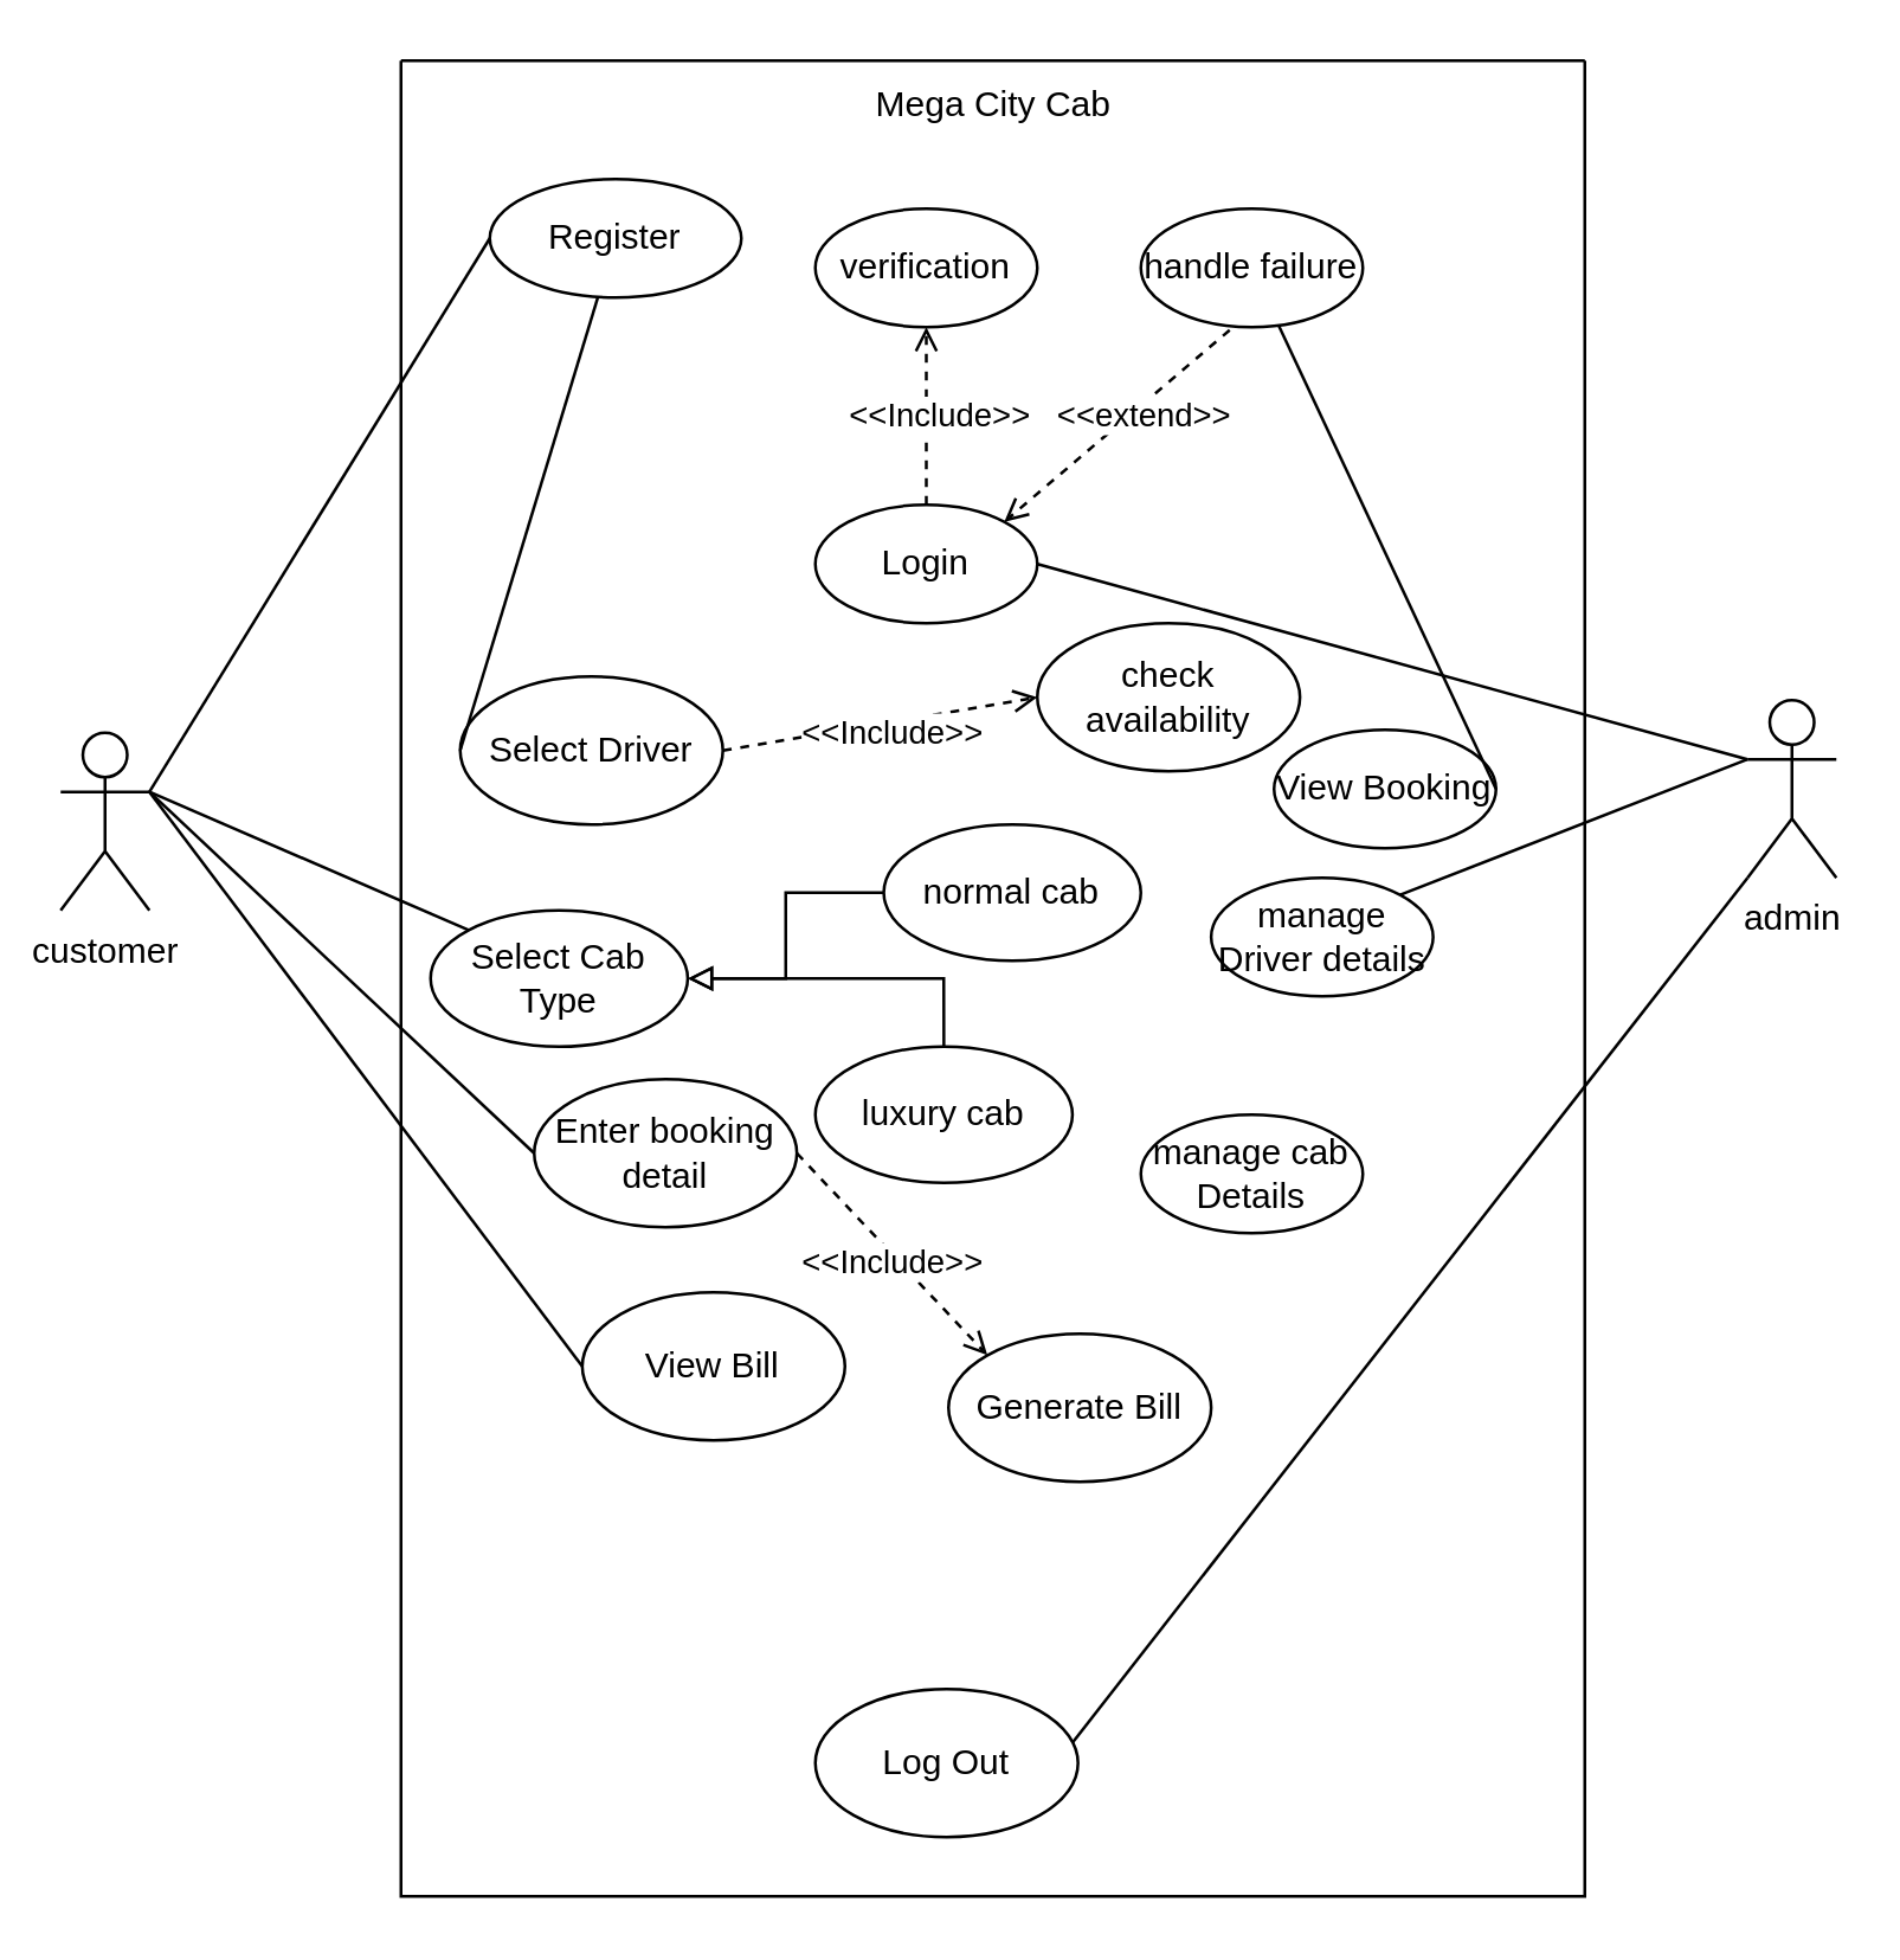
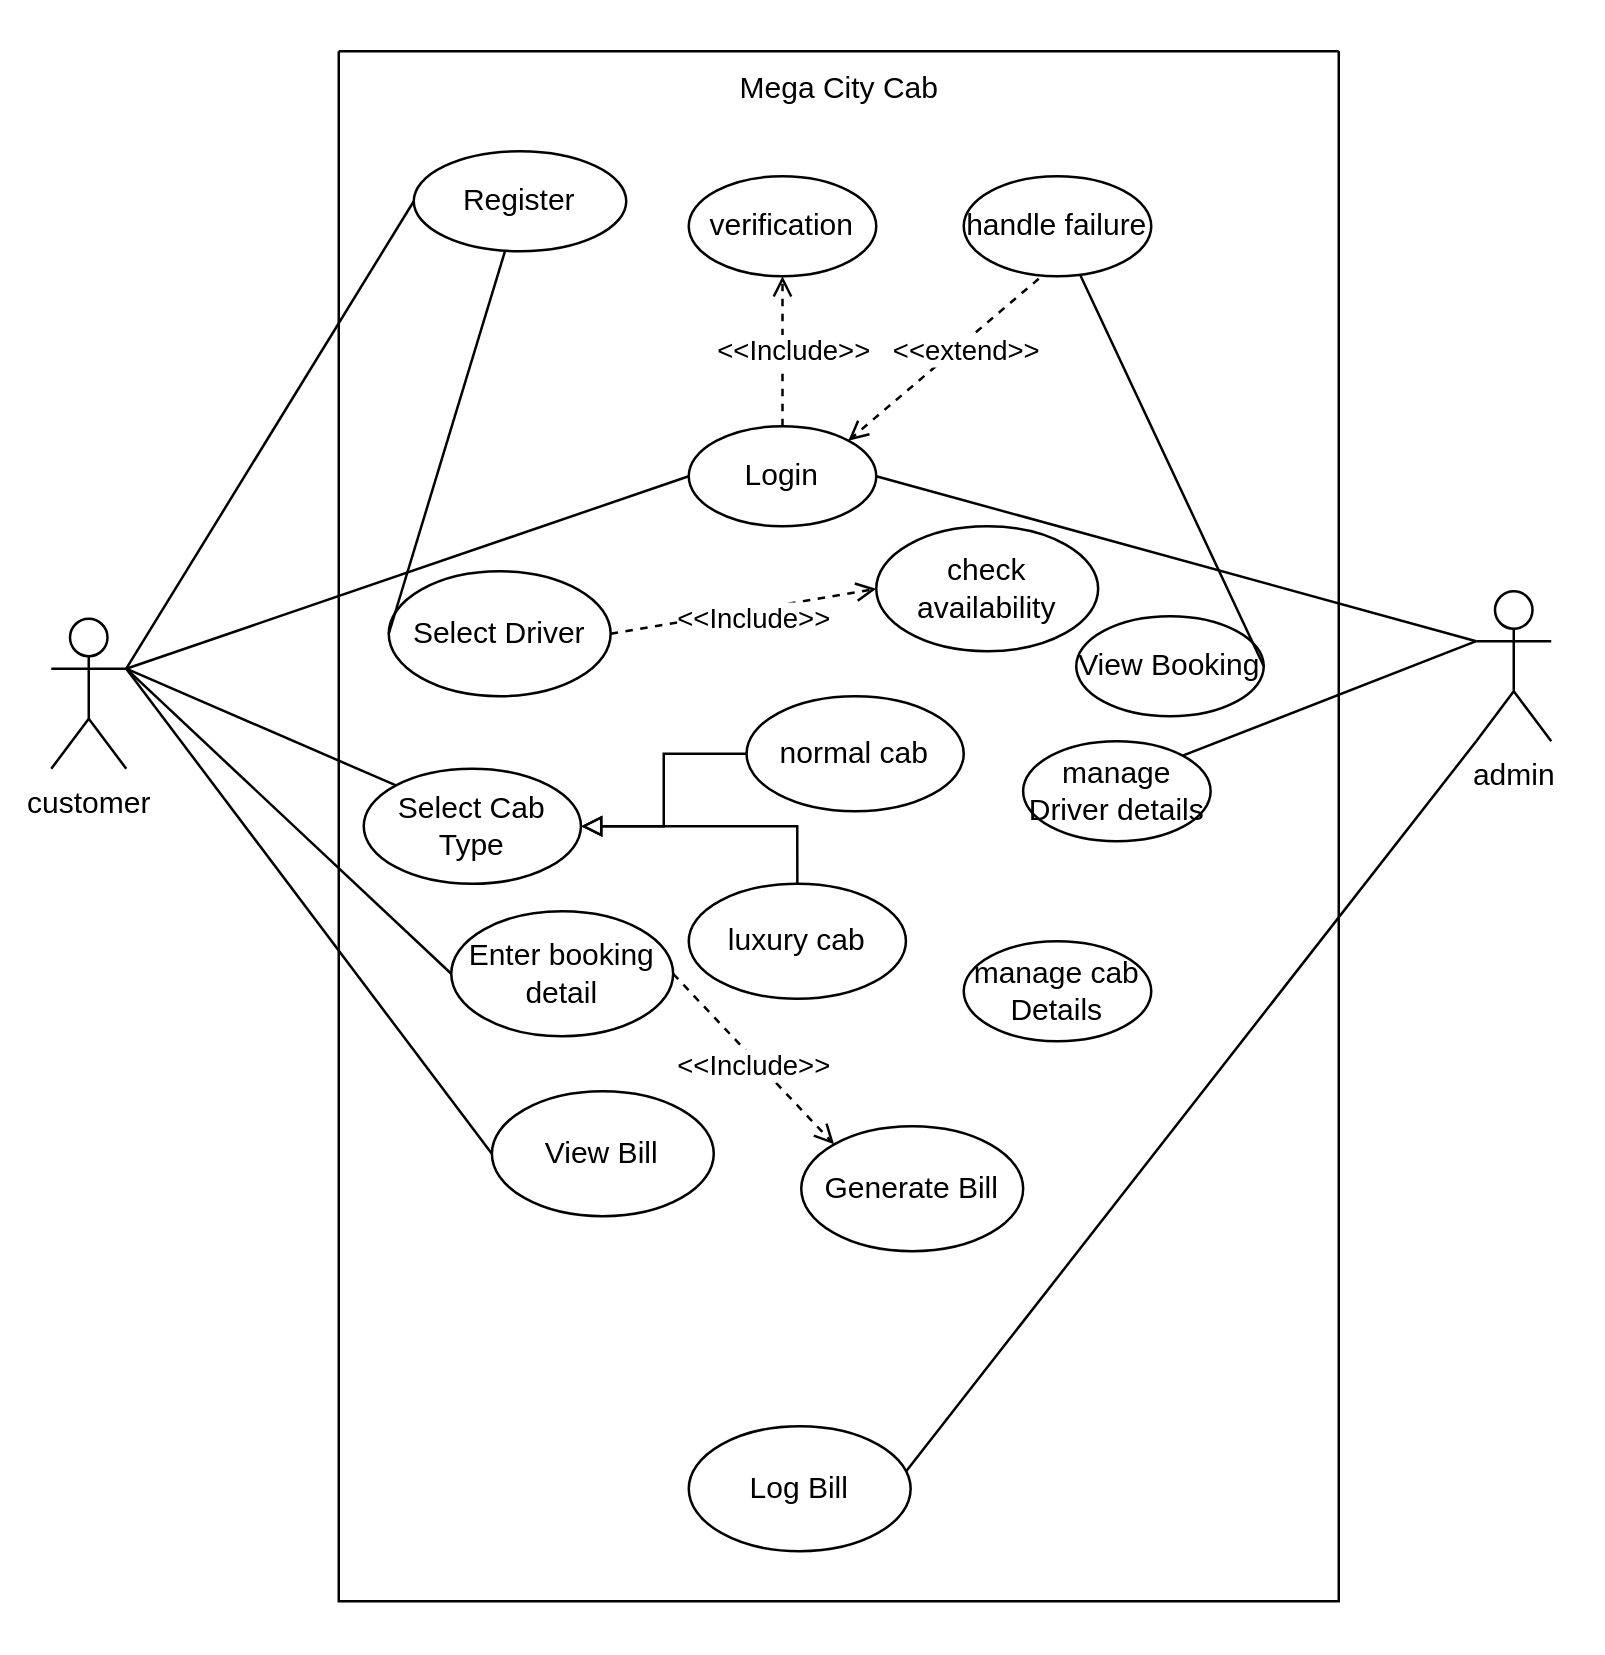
  <mxCell id="0" />
  <mxCell id="1" parent="0" />
  <mxCell id="2" value="" style="swimlane;startSize=0;" vertex="1" parent="1"><mxGeometry x="135" y="20" width="400" height="620" as="geometry" /></mxCell>
  <mxCell id="3" value="Mega City Cab" style="text;html=1;align=center;verticalAlign=middle;resizable=0;points=[];autosize=1;strokeColor=none;fillColor=none;" vertex="1" parent="2"><mxGeometry x="150" width="100" height="30" as="geometry" /></mxCell>
  <mxCell id="4" value="Register" style="ellipse;whiteSpace=wrap;html=1;" vertex="1" parent="2"><mxGeometry x="30" y="40" width="85" height="40" as="geometry" /></mxCell>
  <mxCell id="5" value="Login" style="ellipse;whiteSpace=wrap;html=1;" vertex="1" parent="2"><mxGeometry x="140" y="150" width="75" height="40" as="geometry" /></mxCell>
  <mxCell id="6" value="Enter booking detail" style="ellipse;whiteSpace=wrap;html=1;" vertex="1" parent="2"><mxGeometry x="45" y="344" width="88.75" height="50" as="geometry" /></mxCell>
  <mxCell id="7" value="Select Driver" style="ellipse;whiteSpace=wrap;html=1;" vertex="1" parent="2"><mxGeometry x="20" y="208" width="88.75" height="50" as="geometry" /></mxCell>
  <mxCell id="8" value="Select Cab Type" style="ellipse;whiteSpace=wrap;html=1;" vertex="1" parent="2"><mxGeometry x="10" y="287" width="86.87" height="46" as="geometry" /></mxCell>
  <mxCell id="9" value="handle failure" style="ellipse;whiteSpace=wrap;html=1;" vertex="1" parent="2"><mxGeometry x="250" y="50" width="75" height="40" as="geometry" /></mxCell>
  <mxCell id="10" value="verification" style="ellipse;whiteSpace=wrap;html=1;" vertex="1" parent="2"><mxGeometry x="140" y="50" width="75" height="40" as="geometry" /></mxCell>
  <mxCell id="11" value="" style="endArrow=open;html=1;rounded=0;entryX=0.5;entryY=1;entryDx=0;entryDy=0;exitX=0.5;exitY=0;exitDx=0;exitDy=0;dashed=1;endFill=0;" edge="1" parent="2" source="5" target="10"><mxGeometry width="50" height="50" relative="1" as="geometry"><mxPoint x="160" y="150" as="sourcePoint" /><mxPoint x="210" y="100" as="targetPoint" /></mxGeometry></mxCell>
  <mxCell id="12" value="&amp;lt;&amp;lt;Include&amp;gt;&amp;gt;" style="edgeLabel;html=1;align=center;verticalAlign=middle;resizable=0;points=[];" vertex="1" connectable="0" parent="11"><mxGeometry x="0.033" y="-3" relative="1" as="geometry"><mxPoint x="1" as="offset" /></mxGeometry></mxCell>
  <mxCell id="13" value="" style="endArrow=open;html=1;rounded=0;entryX=1;entryY=0;entryDx=0;entryDy=0;exitX=0.4;exitY=1.025;exitDx=0;exitDy=0;exitPerimeter=0;dashed=1;endFill=0;" edge="1" parent="2" source="9" target="5"><mxGeometry width="50" height="50" relative="1" as="geometry"><mxPoint x="188" y="160" as="sourcePoint" /><mxPoint x="188" y="100" as="targetPoint" /></mxGeometry></mxCell>
  <mxCell id="14" value="&amp;lt;&amp;lt;extend&amp;gt;&amp;gt;" style="edgeLabel;html=1;align=center;verticalAlign=middle;resizable=0;points=[];" vertex="1" connectable="0" parent="13"><mxGeometry x="-0.18" y="2" relative="1" as="geometry"><mxPoint as="offset" /></mxGeometry></mxCell>
  <mxCell id="15" value="check availability" style="ellipse;whiteSpace=wrap;html=1;" vertex="1" parent="2"><mxGeometry x="215" y="190" width="88.75" height="50" as="geometry" /></mxCell>
  <mxCell id="16" value="" style="endArrow=open;html=1;rounded=0;entryX=0;entryY=0.5;entryDx=0;entryDy=0;exitX=1;exitY=0.5;exitDx=0;exitDy=0;dashed=1;endFill=0;" edge="1" parent="2" source="7" target="15"><mxGeometry width="50" height="50" relative="1" as="geometry"><mxPoint x="188" y="160" as="sourcePoint" /><mxPoint x="188" y="100" as="targetPoint" /></mxGeometry></mxCell>
  <mxCell id="17" value="&amp;lt;&amp;lt;Include&amp;gt;&amp;gt;" style="edgeLabel;html=1;align=center;verticalAlign=middle;resizable=0;points=[];" vertex="1" connectable="0" parent="16"><mxGeometry x="0.033" y="-3" relative="1" as="geometry"><mxPoint x="1" as="offset" /></mxGeometry></mxCell>
  <mxCell id="18" style="edgeStyle=orthogonalEdgeStyle;rounded=0;orthogonalLoop=1;jettySize=auto;html=1;entryX=1;entryY=0.5;entryDx=0;entryDy=0;endArrow=block;endFill=0;" edge="1" parent="2" source="19" target="8"><mxGeometry relative="1" as="geometry" /></mxCell>
  <mxCell id="19" value="normal cab" style="ellipse;whiteSpace=wrap;html=1;" vertex="1" parent="2"><mxGeometry x="163.13" y="258" width="86.87" height="46" as="geometry" /></mxCell>
  <mxCell id="20" style="edgeStyle=orthogonalEdgeStyle;rounded=0;orthogonalLoop=1;jettySize=auto;html=1;exitX=0.5;exitY=0;exitDx=0;exitDy=0;entryX=1;entryY=0.5;entryDx=0;entryDy=0;endArrow=block;endFill=0;" edge="1" parent="2" source="21" target="8"><mxGeometry relative="1" as="geometry" /></mxCell>
  <mxCell id="21" value="luxury cab" style="ellipse;whiteSpace=wrap;html=1;" vertex="1" parent="2"><mxGeometry x="140" y="333" width="86.87" height="46" as="geometry" /></mxCell>
  <mxCell id="22" value="Generate Bill" style="ellipse;whiteSpace=wrap;html=1;" vertex="1" parent="2"><mxGeometry x="185" y="430" width="88.75" height="50" as="geometry" /></mxCell>
  <mxCell id="23" value="" style="endArrow=open;html=1;rounded=0;entryX=0;entryY=0;entryDx=0;entryDy=0;exitX=1;exitY=0.5;exitDx=0;exitDy=0;dashed=1;endFill=0;" edge="1" parent="2" source="6" target="22"><mxGeometry width="50" height="50" relative="1" as="geometry"><mxPoint x="188" y="116" as="sourcePoint" /><mxPoint x="188" y="56" as="targetPoint" /></mxGeometry></mxCell>
  <mxCell id="24" value="&amp;lt;&amp;lt;Include&amp;gt;&amp;gt;" style="edgeLabel;html=1;align=center;verticalAlign=middle;resizable=0;points=[];" vertex="1" connectable="0" parent="23"><mxGeometry x="0.033" y="-3" relative="1" as="geometry"><mxPoint x="1" as="offset" /></mxGeometry></mxCell>
  <mxCell id="25" value="View Bill" style="ellipse;whiteSpace=wrap;html=1;" vertex="1" parent="2"><mxGeometry x="61.25" y="416" width="88.75" height="50" as="geometry" /></mxCell>
- <mxCell id="26" value="Log Out" style="ellipse;whiteSpace=wrap;html=1;" vertex="1" parent="2"><mxGeometry x="140" y="550" width="88.75" height="50" as="geometry" /></mxCell>
+ <mxCell id="26" value="Log Bill" style="ellipse;whiteSpace=wrap;html=1;" vertex="1" parent="2"><mxGeometry x="140" y="550" width="88.75" height="50" as="geometry" /></mxCell>
  <mxCell id="27" value="View Booking" style="ellipse;whiteSpace=wrap;html=1;" vertex="1" parent="2"><mxGeometry x="295" y="226" width="75" height="40" as="geometry" /></mxCell>
  <mxCell id="28" value="manage Driver details" style="ellipse;whiteSpace=wrap;html=1;" vertex="1" parent="2"><mxGeometry x="273.75" y="276" width="75" height="40" as="geometry" /></mxCell>
  <mxCell id="29" value="manage cab Details" style="ellipse;whiteSpace=wrap;html=1;" vertex="1" parent="2"><mxGeometry x="250" y="356" width="75" height="40" as="geometry" /></mxCell>
  <mxCell id="30" value="customer" style="shape=umlActor;verticalLabelPosition=bottom;verticalAlign=top;html=1;outlineConnect=0;" vertex="1" parent="1"><mxGeometry x="20" y="247" width="30" height="60" as="geometry" /></mxCell>
  <mxCell id="31" value="admin" style="shape=umlActor;verticalLabelPosition=bottom;verticalAlign=top;html=1;outlineConnect=0;" vertex="1" parent="1"><mxGeometry x="590" y="236" width="30" height="60" as="geometry" /></mxCell>
  <mxCell id="32" value="" style="endArrow=none;html=1;rounded=0;entryX=0;entryY=0.5;entryDx=0;entryDy=0;exitX=1;exitY=0.333;exitDx=0;exitDy=0;exitPerimeter=0;" edge="1" parent="1" source="30" target="4"><mxGeometry width="50" height="50" relative="1" as="geometry"><mxPoint x="-30" y="166" as="sourcePoint" /><mxPoint x="20" y="116" as="targetPoint" /></mxGeometry></mxCell>
+ <mxCell id="33" value="" style="endArrow=none;html=1;rounded=0;entryX=0;entryY=0.5;entryDx=0;entryDy=0;exitX=1;exitY=0.333;exitDx=0;exitDy=0;exitPerimeter=0;" edge="1" parent="1" source="30" target="5"><mxGeometry width="50" height="50" relative="1" as="geometry"><mxPoint x="60" y="266" as="sourcePoint" /><mxPoint x="175" y="90" as="targetPoint" /></mxGeometry></mxCell>
  <mxCell id="34" value="" style="endArrow=none;html=1;rounded=0;exitX=0;exitY=0.5;exitDx=0;exitDy=0;entryX=1;entryY=0.333;entryDx=0;entryDy=0;entryPerimeter=0;" edge="1" parent="1" source="25" target="30"><mxGeometry width="50" height="50" relative="1" as="geometry"><mxPoint x="-40" y="436" as="sourcePoint" /><mxPoint x="60" y="266" as="targetPoint" /></mxGeometry></mxCell>
  <mxCell id="35" value="" style="endArrow=none;html=1;rounded=0;exitX=0;exitY=0.5;exitDx=0;exitDy=0;entryX=1;entryY=0.333;entryDx=0;entryDy=0;entryPerimeter=0;" edge="1" parent="1" source="6" target="30"><mxGeometry width="50" height="50" relative="1" as="geometry"><mxPoint x="206" y="471" as="sourcePoint" /><mxPoint x="50" y="256" as="targetPoint" /></mxGeometry></mxCell>
  <mxCell id="36" value="" style="endArrow=none;html=1;rounded=0;exitX=0;exitY=0;exitDx=0;exitDy=0;entryX=1;entryY=0.333;entryDx=0;entryDy=0;entryPerimeter=0;" edge="1" parent="1" source="8" target="30"><mxGeometry width="50" height="50" relative="1" as="geometry"><mxPoint x="190" y="399" as="sourcePoint" /><mxPoint x="50" y="256" as="targetPoint" /></mxGeometry></mxCell>
  <mxCell id="37" value="" style="endArrow=none;html=1;rounded=0;exitX=0;exitY=0.5;exitDx=0;exitDy=0;" edge="1" parent="1" source="7" target="4"><mxGeometry width="50" height="50" relative="1" as="geometry"><mxPoint x="168" y="324" as="sourcePoint" /><mxPoint x="50" y="256" as="targetPoint" /></mxGeometry></mxCell>
  <mxCell id="38" value="" style="endArrow=none;html=1;rounded=0;exitX=0.98;exitY=0.36;exitDx=0;exitDy=0;exitPerimeter=0;entryX=0;entryY=1;entryDx=0;entryDy=0;entryPerimeter=0;" edge="1" parent="1" source="26" target="31"><mxGeometry width="50" height="50" relative="1" as="geometry"><mxPoint x="420" y="576" as="sourcePoint" /><mxPoint x="470" y="526" as="targetPoint" /></mxGeometry></mxCell>
  <mxCell id="39" value="" style="endArrow=none;html=1;rounded=0;exitX=1;exitY=0.5;exitDx=0;exitDy=0;entryX=0;entryY=0.333;entryDx=0;entryDy=0;entryPerimeter=0;" edge="1" parent="1" source="5" target="31"><mxGeometry width="50" height="50" relative="1" as="geometry"><mxPoint x="600" y="206" as="sourcePoint" /><mxPoint x="650" y="156" as="targetPoint" /></mxGeometry></mxCell>
  <mxCell id="40" value="" style="endArrow=none;html=1;rounded=0;exitX=1;exitY=0.5;exitDx=0;exitDy=0;" edge="1" parent="1" source="27" target="9"><mxGeometry width="50" height="50" relative="1" as="geometry"><mxPoint x="520" y="326" as="sourcePoint" /><mxPoint x="570" y="276" as="targetPoint" /></mxGeometry></mxCell>
  <mxCell id="41" value="" style="endArrow=none;html=1;rounded=0;exitX=1;exitY=0;exitDx=0;exitDy=0;entryX=0;entryY=0.333;entryDx=0;entryDy=0;entryPerimeter=0;" edge="1" parent="1" source="28" target="31"><mxGeometry width="50" height="50" relative="1" as="geometry"><mxPoint x="510" y="336" as="sourcePoint" /><mxPoint x="590" y="266" as="targetPoint" /></mxGeometry></mxCell>
